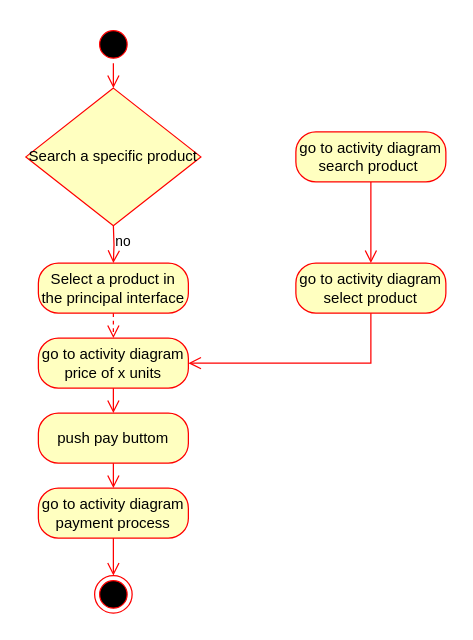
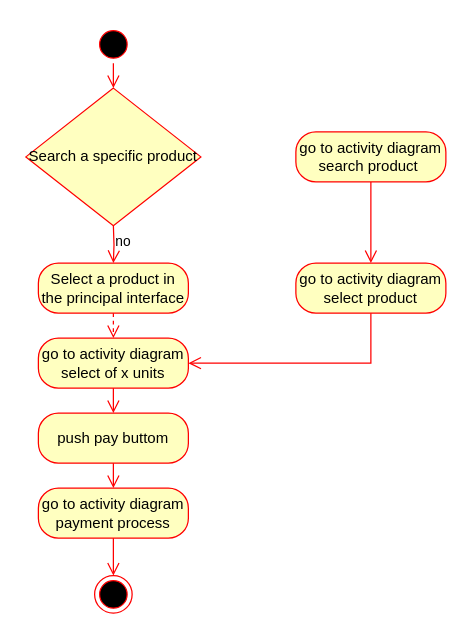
  <mxCell id="0" />
  <mxCell id="1" parent="0" />
  <mxCell id="2" value="" style="ellipse;html=1;shape=startState;fillColor=#000000;strokeColor=#ff0000;" vertex="1" parent="1"><mxGeometry x="75" y="20" width="30" height="30" as="geometry" /></mxCell>
  <mxCell id="3" value="" style="edgeStyle=orthogonalEdgeStyle;html=1;verticalAlign=bottom;endArrow=open;endSize=8;strokeColor=#ff0000;rounded=0;" edge="1" source="2" parent="1" target="4"><mxGeometry relative="1" as="geometry"><mxPoint x="90" y="70" as="targetPoint" /></mxGeometry></mxCell>
  <mxCell id="4" value="Search a specific product" style="rhombus;whiteSpace=wrap;html=1;fontColor=#000000;fillColor=#ffffc0;strokeColor=#ff0000;" vertex="1" parent="1"><mxGeometry x="20" y="70" width="140" height="110" as="geometry" /></mxCell>
  <mxCell id="5" value="no" style="edgeStyle=orthogonalEdgeStyle;html=1;align=left;verticalAlign=top;endArrow=open;endSize=8;strokeColor=#ff0000;rounded=0;" edge="1" parent="1" target="6"><mxGeometry x="-1" relative="1" as="geometry"><mxPoint x="90" y="230" as="targetPoint" /><mxPoint x="90" y="180" as="sourcePoint" /><Array as="points" /></mxGeometry></mxCell>
  <mxCell id="6" value="Select a product in the principal interface" style="rounded=1;whiteSpace=wrap;html=1;arcSize=40;fontColor=#000000;fillColor=#ffffc0;strokeColor=#ff0000;" vertex="1" parent="1"><mxGeometry x="30" y="210" width="120" height="40" as="geometry" /></mxCell>
  <mxCell id="7" value="" style="edgeStyle=orthogonalEdgeStyle;html=1;verticalAlign=bottom;endArrow=open;endSize=8;strokeColor=#ff0000;rounded=0;dashed=1;" edge="1" source="6" parent="1" target="8"><mxGeometry relative="1" as="geometry"><mxPoint x="90" y="280" as="targetPoint" /></mxGeometry></mxCell>
- <mxCell id="8" value="go to activity diagram price of x units" style="rounded=1;whiteSpace=wrap;html=1;arcSize=40;fontColor=#000000;fillColor=#ffffc0;strokeColor=#ff0000;" vertex="1" parent="1"><mxGeometry x="30" y="270" width="120" height="40" as="geometry" /></mxCell>
+ <mxCell id="8" value="go to activity diagram select of x units" style="rounded=1;whiteSpace=wrap;html=1;arcSize=40;fontColor=#000000;fillColor=#ffffc0;strokeColor=#ff0000;" vertex="1" parent="1"><mxGeometry x="30" y="270" width="120" height="40" as="geometry" /></mxCell>
  <mxCell id="9" value="" style="edgeStyle=orthogonalEdgeStyle;html=1;verticalAlign=bottom;endArrow=open;endSize=8;strokeColor=#ff0000;rounded=0;" edge="1" source="8" parent="1" target="10"><mxGeometry relative="1" as="geometry"><mxPoint x="90" y="340" as="targetPoint" /></mxGeometry></mxCell>
  <mxCell id="10" value="push pay buttom" style="rounded=1;whiteSpace=wrap;html=1;arcSize=40;fontColor=#000000;fillColor=#ffffc0;strokeColor=#ff0000;" vertex="1" parent="1"><mxGeometry x="30" y="330" width="120" height="40" as="geometry" /></mxCell>
  <mxCell id="11" value="" style="edgeStyle=orthogonalEdgeStyle;html=1;verticalAlign=bottom;endArrow=open;endSize=8;strokeColor=#ff0000;rounded=0;" edge="1" source="10" parent="1" target="12"><mxGeometry relative="1" as="geometry"><mxPoint x="90" y="390" as="targetPoint" /></mxGeometry></mxCell>
  <mxCell id="12" value="go to activity diagram payment process" style="rounded=1;whiteSpace=wrap;html=1;arcSize=40;fontColor=#000000;fillColor=#ffffc0;strokeColor=#ff0000;" vertex="1" parent="1"><mxGeometry x="30" y="390" width="120" height="40" as="geometry" /></mxCell>
  <mxCell id="13" value="" style="edgeStyle=orthogonalEdgeStyle;html=1;verticalAlign=bottom;endArrow=open;endSize=8;strokeColor=#ff0000;rounded=0;" edge="1" source="12" parent="1" target="14"><mxGeometry relative="1" as="geometry"><mxPoint x="90" y="450" as="targetPoint" /></mxGeometry></mxCell>
  <mxCell id="14" value="" style="ellipse;html=1;shape=endState;fillColor=#000000;strokeColor=#ff0000;" vertex="1" parent="1"><mxGeometry x="75" y="460" width="30" height="30" as="geometry" /></mxCell>
  <mxCell id="15" value="go to activity diagram search product&amp;nbsp;" style="rounded=1;whiteSpace=wrap;html=1;arcSize=40;fontColor=#000000;fillColor=#ffffc0;strokeColor=#ff0000;" vertex="1" parent="1"><mxGeometry x="236" y="105" width="120" height="40" as="geometry" /></mxCell>
  <mxCell id="16" value="" style="edgeStyle=orthogonalEdgeStyle;html=1;verticalAlign=bottom;endArrow=open;endSize=8;strokeColor=#ff0000;rounded=0;" edge="1" source="15" parent="1" target="17"><mxGeometry relative="1" as="geometry"><mxPoint x="296" y="200" as="targetPoint" /></mxGeometry></mxCell>
  <mxCell id="17" value="go to activity diagram select product" style="rounded=1;whiteSpace=wrap;html=1;arcSize=40;fontColor=#000000;fillColor=#ffffc0;strokeColor=#ff0000;" vertex="1" parent="1"><mxGeometry x="236" y="210" width="120" height="40" as="geometry" /></mxCell>
  <mxCell id="18" value="" style="edgeStyle=orthogonalEdgeStyle;html=1;verticalAlign=bottom;endArrow=open;endSize=8;strokeColor=#ff0000;rounded=0;" edge="1" source="17" parent="1" target="8"><mxGeometry relative="1" as="geometry"><mxPoint x="326" y="330" as="targetPoint" /><Array as="points"><mxPoint x="296" y="290" /></Array></mxGeometry></mxCell>
